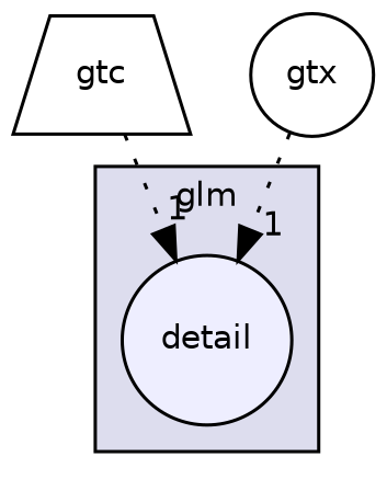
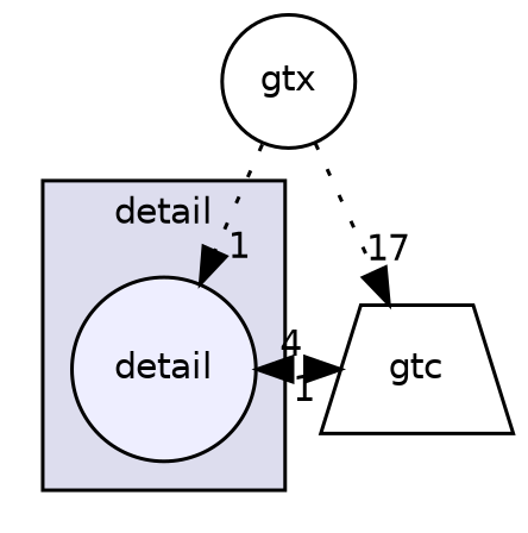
  digraph {
    compound=true
    node [fontname=Helvetica fontsize=10 shape=circle]
    edge [headlabel=1 labeldistance=1.5 labelfontname=Helvetica labelfontsize=10 style=dotted]
    n1 [fillcolor="#eeeeff" label=detail pencolor=black style=filled]
    n2 [label=gtc shape=trapezium]
    n3 [label=gtx]
    subgraph cluster_1 {
      bgcolor="#ddddee"
      fontname=Helvetica
      fontsize=10
-     label=glm
+     label=detail
      pencolor=black
      n1
    }
+   n1 -> n2 [headlabel=4]
    n2 -> n1
    n3 -> n1
+   n3 -> n2 [headlabel=17]
  }
